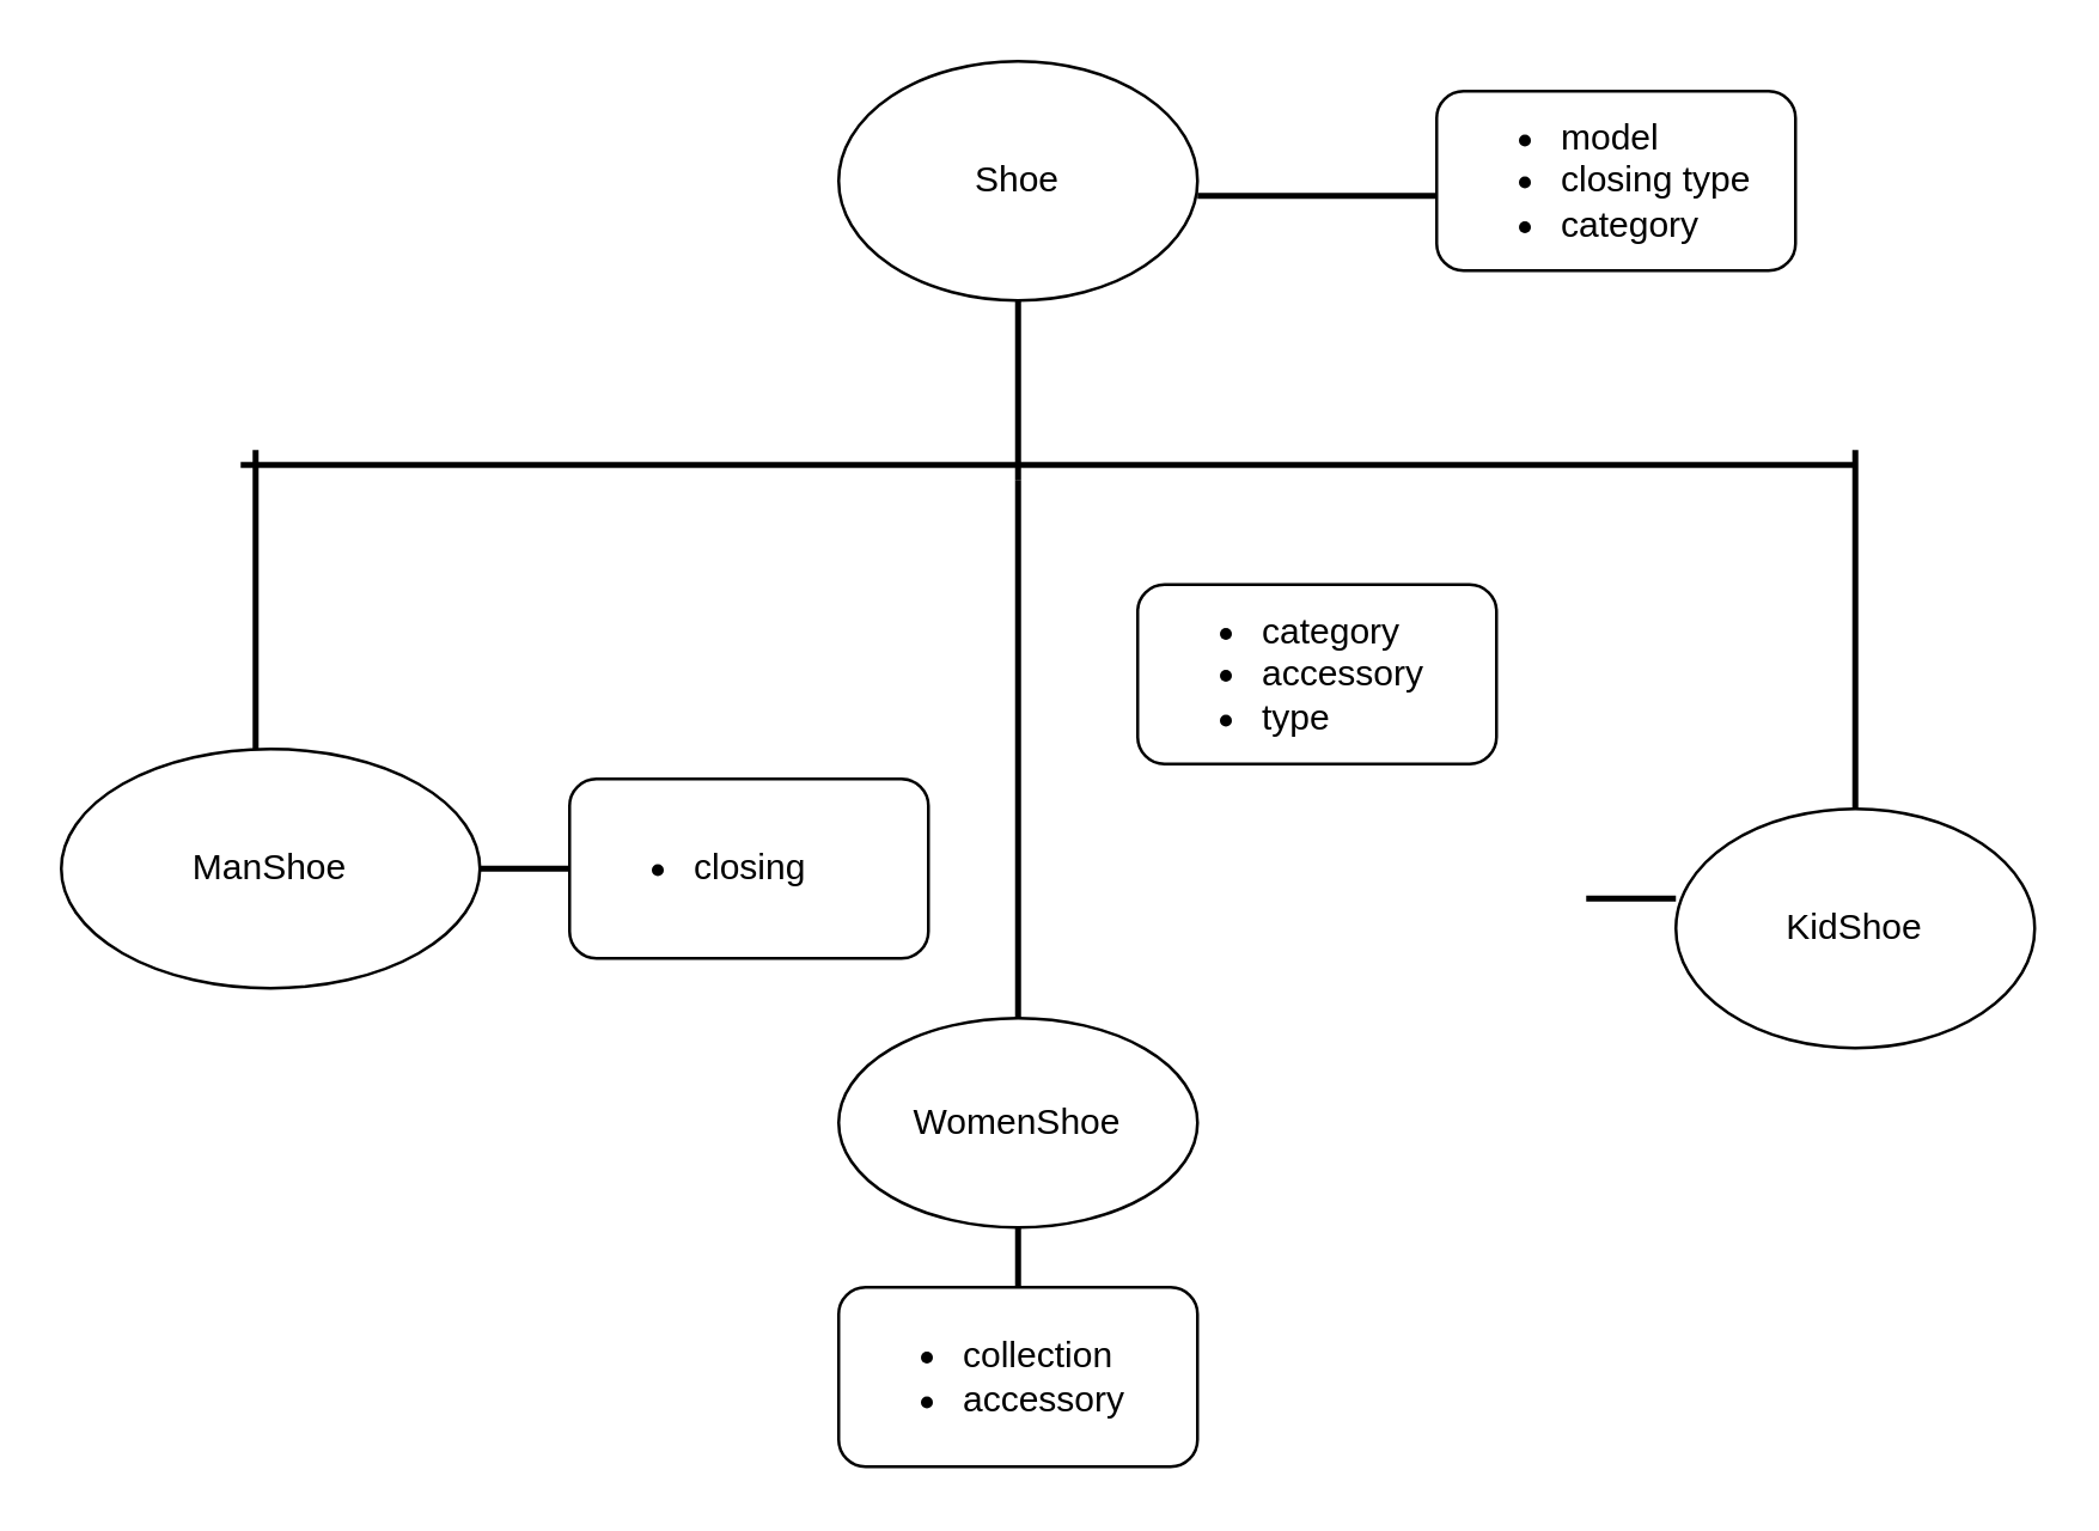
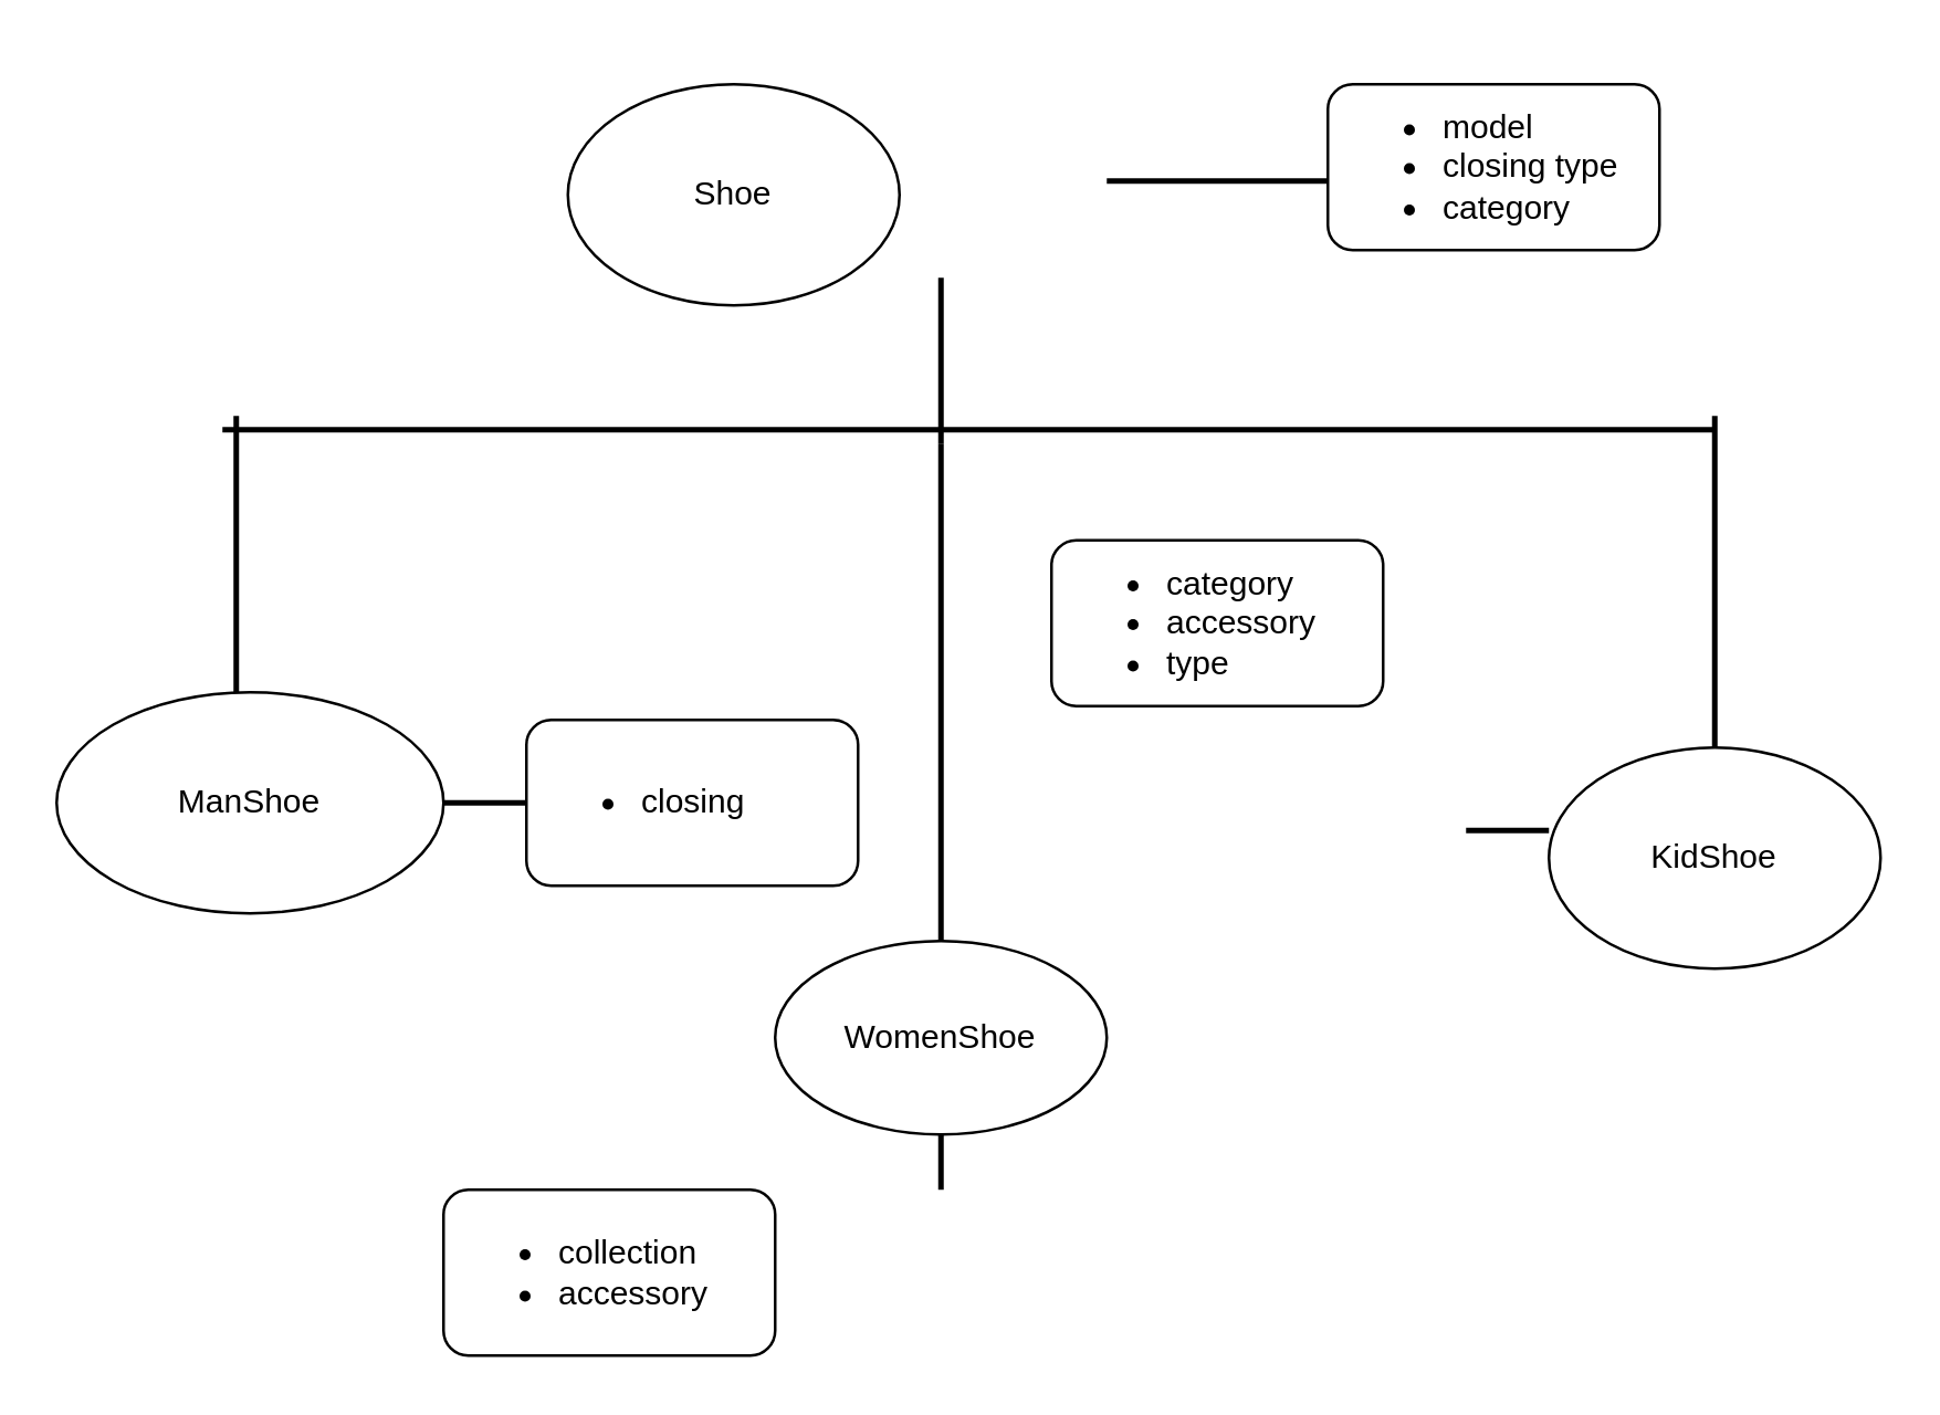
  <mxCell id="0" />
  <mxCell id="1" parent="0" />
- <mxCell id="2" value="Shoe" style="ellipse;whiteSpace=wrap;html=1;" vertex="1" parent="1"><mxGeometry x="280" y="20" width="120" height="80" as="geometry" /></mxCell>
+ <mxCell id="2" value="Shoe" style="ellipse;whiteSpace=wrap;html=1;" vertex="1" parent="1"><mxGeometry x="205" y="30" width="120" height="80" as="geometry" /></mxCell>
  <mxCell id="3" value="" style="line;strokeWidth=2;direction=south;html=1;" vertex="1" parent="1"><mxGeometry x="335" y="100" width="10" height="60" as="geometry" /></mxCell>
  <mxCell id="4" value="" style="line;strokeWidth=2;html=1;" vertex="1" parent="1"><mxGeometry x="80" y="150" width="540" height="10" as="geometry" /></mxCell>
  <mxCell id="5" value="" style="line;strokeWidth=2;direction=south;html=1;" vertex="1" parent="1"><mxGeometry x="80" y="150" width="10" height="160" as="geometry" /></mxCell>
  <mxCell id="6" value="ManShoe" style="ellipse;whiteSpace=wrap;html=1;" vertex="1" parent="1"><mxGeometry x="20" y="250" width="140" height="80" as="geometry" /></mxCell>
  <mxCell id="7" value="WomenShoe" style="ellipse;whiteSpace=wrap;html=1;" vertex="1" parent="1"><mxGeometry x="280" y="340" width="120" height="70" as="geometry" /></mxCell>
  <mxCell id="8" value="KidShoe" style="ellipse;whiteSpace=wrap;html=1;" vertex="1" parent="1"><mxGeometry x="560" y="270" width="120" height="80" as="geometry" /></mxCell>
  <mxCell id="9" value="" style="line;strokeWidth=2;direction=south;html=1;" vertex="1" parent="1"><mxGeometry x="335" y="160" width="10" height="180" as="geometry" /></mxCell>
  <mxCell id="10" value="&lt;ul&gt;&lt;li&gt;closing&lt;/li&gt;&lt;/ul&gt;" style="rounded=1;whiteSpace=wrap;html=1;align=left;" vertex="1" parent="1"><mxGeometry x="190" y="260" width="120" height="60" as="geometry" /></mxCell>
  <mxCell id="11" value="&lt;ul&gt;&lt;li&gt;category&lt;/li&gt;&lt;li&gt;accessory&lt;/li&gt;&lt;li&gt;type&lt;/li&gt;&lt;/ul&gt;" style="rounded=1;whiteSpace=wrap;html=1;align=left;" vertex="1" parent="1"><mxGeometry x="380" y="195" width="120" height="60" as="geometry" /></mxCell>
- <mxCell id="12" value="&lt;ul&gt;&lt;li&gt;collection&lt;/li&gt;&lt;li&gt;accessory&lt;/li&gt;&lt;/ul&gt;" style="rounded=1;whiteSpace=wrap;html=1;align=left;" vertex="1" parent="1"><mxGeometry x="280" y="430" width="120" height="60" as="geometry" /></mxCell>
+ <mxCell id="12" value="&lt;ul&gt;&lt;li&gt;collection&lt;/li&gt;&lt;li&gt;accessory&lt;/li&gt;&lt;/ul&gt;" style="rounded=1;whiteSpace=wrap;html=1;align=left;" vertex="1" parent="1"><mxGeometry x="160" y="430" width="120" height="60" as="geometry" /></mxCell>
  <mxCell id="13" value="" style="line;strokeWidth=2;html=1;" vertex="1" parent="1"><mxGeometry x="160" y="285" width="30" height="10" as="geometry" /></mxCell>
  <mxCell id="14" value="" style="line;strokeWidth=2;html=1;" vertex="1" parent="1"><mxGeometry x="530" y="295" width="30" height="10" as="geometry" /></mxCell>
  <mxCell id="15" value="" style="line;strokeWidth=2;direction=south;html=1;" vertex="1" parent="1"><mxGeometry x="615" y="150" width="10" height="120" as="geometry" /></mxCell>
  <mxCell id="16" value="" style="line;strokeWidth=2;direction=south;html=1;" vertex="1" parent="1"><mxGeometry x="335" y="410" width="10" height="20" as="geometry" /></mxCell>
  <mxCell id="17" value="&lt;ul&gt;&lt;li&gt;model&lt;/li&gt;&lt;li&gt;closing type&lt;/li&gt;&lt;li&gt;category&lt;/li&gt;&lt;/ul&gt;" style="rounded=1;whiteSpace=wrap;html=1;align=left;" vertex="1" parent="1"><mxGeometry x="480" y="30" width="120" height="60" as="geometry" /></mxCell>
  <mxCell id="18" value="" style="line;strokeWidth=2;html=1;" vertex="1" parent="1"><mxGeometry x="400" y="60" width="80" height="10" as="geometry" /></mxCell>
